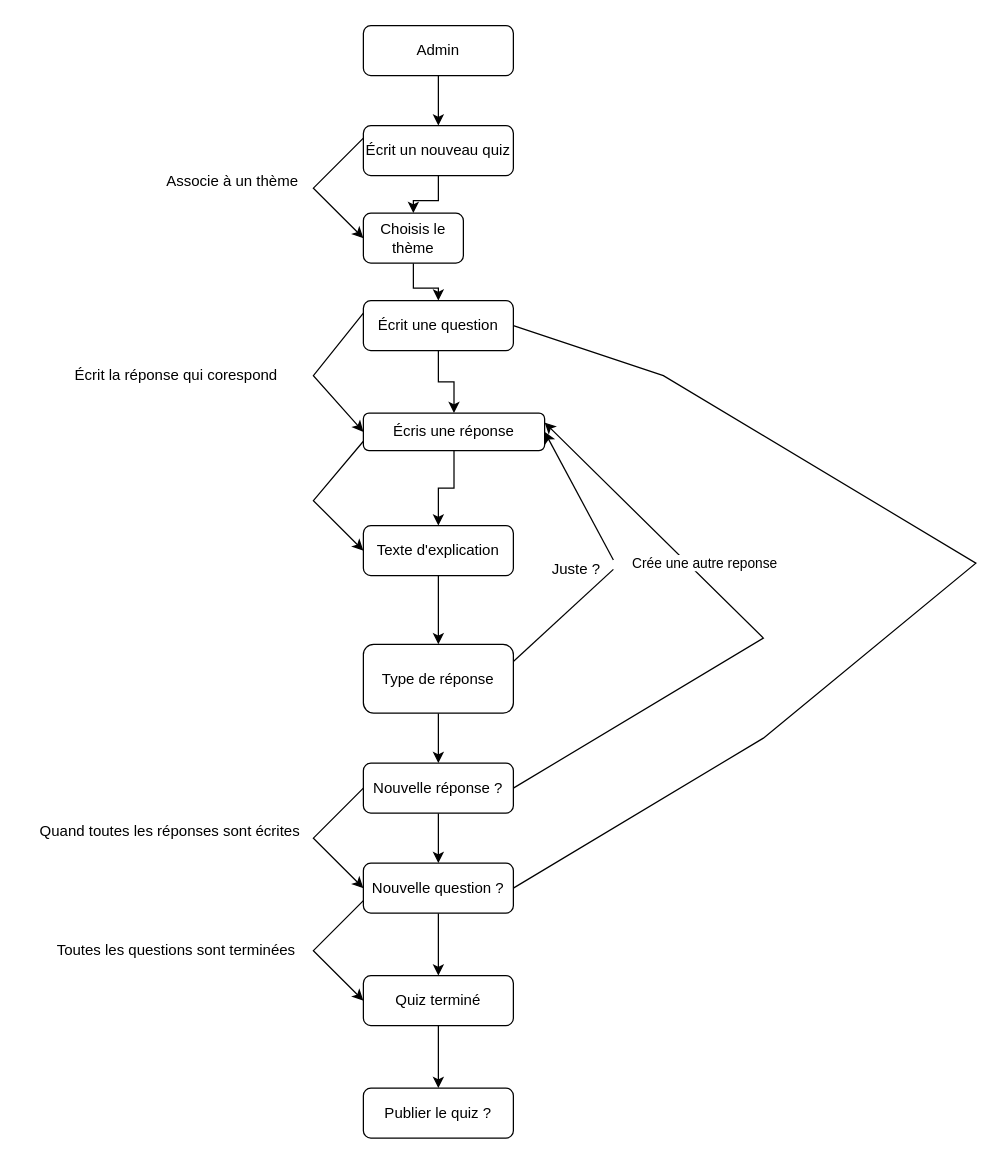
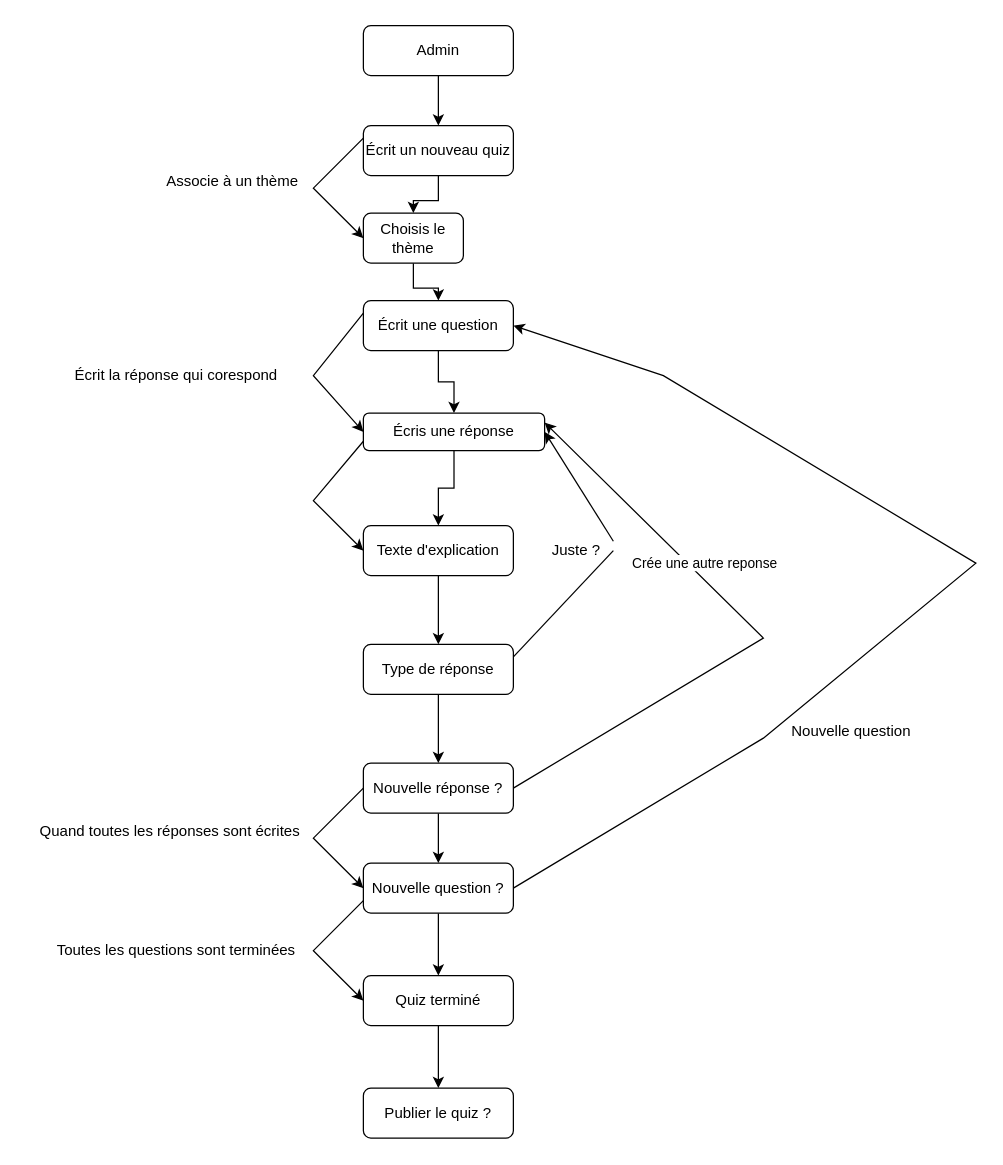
  <mxCell id="0" />
  <mxCell id="1" parent="0" />
  <mxCell id="2" value="" style="edgeStyle=orthogonalEdgeStyle;rounded=0;orthogonalLoop=1;jettySize=auto;html=1;" edge="1" parent="1" source="3" target="5"><mxGeometry relative="1" as="geometry" /></mxCell>
  <mxCell id="3" value="Admin" style="rounded=1;whiteSpace=wrap;html=1;fontSize=12;glass=0;strokeWidth=1;shadow=0;" parent="1" vertex="1"><mxGeometry x="290" y="20" width="120" height="40" as="geometry" /></mxCell>
  <mxCell id="4" value="" style="edgeStyle=orthogonalEdgeStyle;rounded=0;orthogonalLoop=1;jettySize=auto;html=1;" edge="1" parent="1" source="5" target="8"><mxGeometry relative="1" as="geometry" /></mxCell>
  <mxCell id="5" value="Écrit un nouveau quiz" style="rounded=1;whiteSpace=wrap;html=1;fontSize=12;glass=0;strokeWidth=1;shadow=0;" vertex="1" parent="1"><mxGeometry x="290" y="100" width="120" height="40" as="geometry" /></mxCell>
  <mxCell id="6" value="" style="endArrow=classic;html=1;rounded=0;exitX=0;exitY=0.25;exitDx=0;exitDy=0;entryX=0;entryY=0.5;entryDx=0;entryDy=0;" edge="1" parent="1" source="5" target="8"><mxGeometry width="50" height="50" relative="1" as="geometry"><mxPoint x="200" y="100" as="sourcePoint" /><mxPoint x="290" y="210" as="targetPoint" /><Array as="points"><mxPoint x="250" y="150" /></Array></mxGeometry></mxCell>
  <mxCell id="7" value="" style="edgeStyle=orthogonalEdgeStyle;rounded=0;orthogonalLoop=1;jettySize=auto;html=1;" edge="1" parent="1" source="8" target="11"><mxGeometry relative="1" as="geometry" /></mxCell>
  <mxCell id="8" value="Choisis le thème" style="rounded=1;whiteSpace=wrap;html=1;fontSize=12;glass=0;strokeWidth=1;shadow=0;" vertex="1" parent="1"><mxGeometry x="290" y="170" width="80" height="40" as="geometry" /></mxCell>
  <mxCell id="9" value="Associe à un thème" style="text;html=1;align=center;verticalAlign=middle;resizable=0;points=[];autosize=1;strokeColor=none;fillColor=none;" vertex="1" parent="1"><mxGeometry x="120" y="130" width="130" height="30" as="geometry" /></mxCell>
  <mxCell id="10" value="" style="edgeStyle=orthogonalEdgeStyle;rounded=0;orthogonalLoop=1;jettySize=auto;html=1;" edge="1" parent="1" source="11" target="13"><mxGeometry relative="1" as="geometry" /></mxCell>
  <mxCell id="11" value="Écrit une question" style="rounded=1;whiteSpace=wrap;html=1;fontSize=12;glass=0;strokeWidth=1;shadow=0;" vertex="1" parent="1"><mxGeometry x="290" y="240" width="120" height="40" as="geometry" /></mxCell>
  <mxCell id="12" value="" style="edgeStyle=orthogonalEdgeStyle;rounded=0;orthogonalLoop=1;jettySize=auto;html=1;" edge="1" parent="1" source="13" target="15"><mxGeometry relative="1" as="geometry" /></mxCell>
  <mxCell id="13" value="Écris une réponse" style="rounded=1;whiteSpace=wrap;html=1;fontSize=12;glass=0;strokeWidth=1;shadow=0;" vertex="1" parent="1"><mxGeometry x="290" y="330" width="145" height="30" as="geometry" /></mxCell>
  <mxCell id="14" value="" style="edgeStyle=orthogonalEdgeStyle;rounded=0;orthogonalLoop=1;jettySize=auto;html=1;" edge="1" parent="1" source="15" target="17"><mxGeometry relative="1" as="geometry" /></mxCell>
  <mxCell id="15" value="Texte d'explication" style="rounded=1;whiteSpace=wrap;html=1;fontSize=12;glass=0;strokeWidth=1;shadow=0;" vertex="1" parent="1"><mxGeometry x="290" y="420" width="120" height="40" as="geometry" /></mxCell>
  <mxCell id="16" value="" style="edgeStyle=orthogonalEdgeStyle;rounded=0;orthogonalLoop=1;jettySize=auto;html=1;" edge="1" parent="1" source="17" target="19"><mxGeometry relative="1" as="geometry" /></mxCell>
- <mxCell id="17" value="Type de réponse" style="rounded=1;whiteSpace=wrap;html=1;fontSize=12;glass=0;strokeWidth=1;shadow=0;" vertex="1" parent="1"><mxGeometry x="290" y="515" width="120" height="55" as="geometry" /></mxCell>
+ <mxCell id="17" value="Type de réponse" style="rounded=1;whiteSpace=wrap;html=1;fontSize=12;glass=0;strokeWidth=1;shadow=0;" vertex="1" parent="1"><mxGeometry x="290" y="515" width="120" height="40" as="geometry" /></mxCell>
  <mxCell id="18" value="" style="edgeStyle=orthogonalEdgeStyle;rounded=0;orthogonalLoop=1;jettySize=auto;html=1;" edge="1" parent="1" source="19" target="21"><mxGeometry relative="1" as="geometry" /></mxCell>
  <mxCell id="19" value="&lt;div&gt;Nouvelle réponse ?&lt;/div&gt;" style="rounded=1;whiteSpace=wrap;html=1;fontSize=12;glass=0;strokeWidth=1;shadow=0;" vertex="1" parent="1"><mxGeometry x="290" y="610" width="120" height="40" as="geometry" /></mxCell>
  <mxCell id="20" value="" style="edgeStyle=orthogonalEdgeStyle;rounded=0;orthogonalLoop=1;jettySize=auto;html=1;" edge="1" parent="1" source="21" target="23"><mxGeometry relative="1" as="geometry" /></mxCell>
  <mxCell id="21" value="&lt;div&gt;Nouvelle question ?&lt;/div&gt;" style="rounded=1;whiteSpace=wrap;html=1;fontSize=12;glass=0;strokeWidth=1;shadow=0;" vertex="1" parent="1"><mxGeometry x="290" y="690" width="120" height="40" as="geometry" /></mxCell>
  <mxCell id="22" value="" style="edgeStyle=orthogonalEdgeStyle;rounded=0;orthogonalLoop=1;jettySize=auto;html=1;" edge="1" parent="1" source="23" target="24"><mxGeometry relative="1" as="geometry" /></mxCell>
  <mxCell id="23" value="&lt;div&gt;Quiz terminé&lt;br&gt;&lt;/div&gt;" style="rounded=1;whiteSpace=wrap;html=1;fontSize=12;glass=0;strokeWidth=1;shadow=0;" vertex="1" parent="1"><mxGeometry x="290" y="780" width="120" height="40" as="geometry" /></mxCell>
  <mxCell id="24" value="Publier le quiz ?" style="rounded=1;whiteSpace=wrap;html=1;fontSize=12;glass=0;strokeWidth=1;shadow=0;" vertex="1" parent="1"><mxGeometry x="290" y="870" width="120" height="40" as="geometry" /></mxCell>
  <mxCell id="25" value="" style="endArrow=classic;html=1;rounded=0;exitX=0;exitY=0.25;exitDx=0;exitDy=0;entryX=0;entryY=0.5;entryDx=0;entryDy=0;" edge="1" parent="1" source="11" target="13"><mxGeometry width="50" height="50" relative="1" as="geometry"><mxPoint x="180" y="320" as="sourcePoint" /><mxPoint x="230" y="270" as="targetPoint" /><Array as="points"><mxPoint x="250" y="300" /></Array></mxGeometry></mxCell>
  <mxCell id="26" value="Écrit la réponse qui corespond" style="text;html=1;align=center;verticalAlign=middle;resizable=0;points=[];autosize=1;strokeColor=none;fillColor=none;" vertex="1" parent="1"><mxGeometry x="45" y="285" width="190" height="30" as="geometry" /></mxCell>
  <mxCell id="27" value="" style="endArrow=classic;html=1;rounded=0;exitX=0;exitY=0.75;exitDx=0;exitDy=0;entryX=0;entryY=0.5;entryDx=0;entryDy=0;" edge="1" parent="1" source="13" target="15"><mxGeometry width="50" height="50" relative="1" as="geometry"><mxPoint x="290" y="350" as="sourcePoint" /><mxPoint x="290" y="450" as="targetPoint" /><Array as="points"><mxPoint x="250" y="400" /></Array></mxGeometry></mxCell>
  <mxCell id="28" value="" style="endArrow=classic;html=1;rounded=0;entryX=1;entryY=0.5;entryDx=0;entryDy=0;exitX=1;exitY=0.25;exitDx=0;exitDy=0;startArrow=none;" edge="1" parent="1" source="37" target="13"><mxGeometry width="50" height="50" relative="1" as="geometry"><mxPoint x="610" y="530" as="sourcePoint" /><mxPoint x="250" y="530" as="targetPoint" /><Array as="points" /></mxGeometry></mxCell>
  <mxCell id="29" value="" style="endArrow=classic;html=1;rounded=0;entryX=0;entryY=0.5;entryDx=0;entryDy=0;exitX=0;exitY=0.5;exitDx=0;exitDy=0;" edge="1" parent="1" source="19" target="21"><mxGeometry width="50" height="50" relative="1" as="geometry"><mxPoint x="160" y="680" as="sourcePoint" /><mxPoint x="210" y="630" as="targetPoint" /><Array as="points"><mxPoint x="250" y="670" /></Array></mxGeometry></mxCell>
  <mxCell id="30" value="Quand toutes les réponses sont écrites" style="text;html=1;align=center;verticalAlign=middle;resizable=0;points=[];autosize=1;strokeColor=none;fillColor=none;" vertex="1" parent="1"><mxGeometry x="20" y="650" width="230" height="30" as="geometry" /></mxCell>
  <mxCell id="31" value="" style="endArrow=classic;html=1;rounded=0;entryX=0;entryY=0.5;entryDx=0;entryDy=0;exitX=0;exitY=0.75;exitDx=0;exitDy=0;" edge="1" parent="1" source="21" target="23"><mxGeometry width="50" height="50" relative="1" as="geometry"><mxPoint x="95" y="870" as="sourcePoint" /><mxPoint x="145" y="820" as="targetPoint" /><Array as="points"><mxPoint x="250" y="760" /></Array></mxGeometry></mxCell>
  <mxCell id="32" value="Toutes les questions sont terminées " style="text;html=1;align=center;verticalAlign=middle;resizable=0;points=[];autosize=1;strokeColor=none;fillColor=none;" vertex="1" parent="1"><mxGeometry x="35" y="745" width="210" height="30" as="geometry" /></mxCell>
- <mxCell id="33" value="" style="endArrow=none;html=1;rounded=0;exitX=1;exitY=0.5;exitDx=0;exitDy=0;entryX=1;entryY=0.5;entryDx=0;entryDy=0;" edge="1" parent="1" source="21" target="11"><mxGeometry width="50" height="50" relative="1" as="geometry"><mxPoint x="440" y="700" as="sourcePoint" /><mxPoint x="490" y="650" as="targetPoint" /><Array as="points"><mxPoint x="610" y="590" /><mxPoint x="780" y="450" /><mxPoint x="530" y="300" /></Array></mxGeometry></mxCell>
+ <mxCell id="33" value="" style="endArrow=classic;html=1;rounded=0;exitX=1;exitY=0.5;exitDx=0;exitDy=0;entryX=1;entryY=0.5;entryDx=0;entryDy=0;" edge="1" parent="1" source="21" target="11"><mxGeometry width="50" height="50" relative="1" as="geometry"><mxPoint x="440" y="700" as="sourcePoint" /><mxPoint x="490" y="650" as="targetPoint" /><Array as="points"><mxPoint x="610" y="590" /><mxPoint x="780" y="450" /><mxPoint x="530" y="300" /></Array></mxGeometry></mxCell>
+ <mxCell id="34" value="Nouvelle question" style="text;html=1;align=center;verticalAlign=middle;resizable=0;points=[];autosize=1;strokeColor=none;fillColor=none;" vertex="1" parent="1"><mxGeometry x="620" y="570" width="120" height="30" as="geometry" /></mxCell>
  <mxCell id="35" value="" style="endArrow=classic;html=1;rounded=0;entryX=1;entryY=0.25;entryDx=0;entryDy=0;exitX=1;exitY=0.5;exitDx=0;exitDy=0;" edge="1" parent="1" source="19" target="13"><mxGeometry width="50" height="50" relative="1" as="geometry"><mxPoint x="430" y="610" as="sourcePoint" /><mxPoint x="410" y="180" as="targetPoint" /><Array as="points"><mxPoint x="610" y="510" /></Array></mxGeometry></mxCell>
  <mxCell id="36" value="Crée une autre reponse" style="edgeLabel;html=1;align=center;verticalAlign=middle;resizable=0;points=[];" vertex="1" connectable="0" parent="35"><mxGeometry x="0.315" y="-4" relative="1" as="geometry"><mxPoint x="8" as="offset" /></mxGeometry></mxCell>
- <mxCell id="37" value="Juste ?" style="text;html=1;align=center;verticalAlign=middle;resizable=0;points=[];autosize=1;strokeColor=none;fillColor=none;" vertex="1" parent="1"><mxGeometry x="430" y="440" width="60" height="30" as="geometry" /></mxCell>
+ <mxCell id="37" value="Juste ?" style="text;html=1;align=center;verticalAlign=middle;resizable=0;points=[];autosize=1;strokeColor=none;fillColor=none;" vertex="1" parent="1"><mxGeometry x="430" y="425" width="60" height="30" as="geometry" /></mxCell>
  <mxCell id="38" value="" style="endArrow=none;html=1;rounded=0;entryX=1;entryY=0.5;entryDx=0;entryDy=0;exitX=1;exitY=0.25;exitDx=0;exitDy=0;" edge="1" parent="1" source="17" target="37"><mxGeometry width="50" height="50" relative="1" as="geometry"><mxPoint x="410" y="525" as="sourcePoint" /><mxPoint x="410" y="350" as="targetPoint" /><Array as="points" /></mxGeometry></mxCell>
